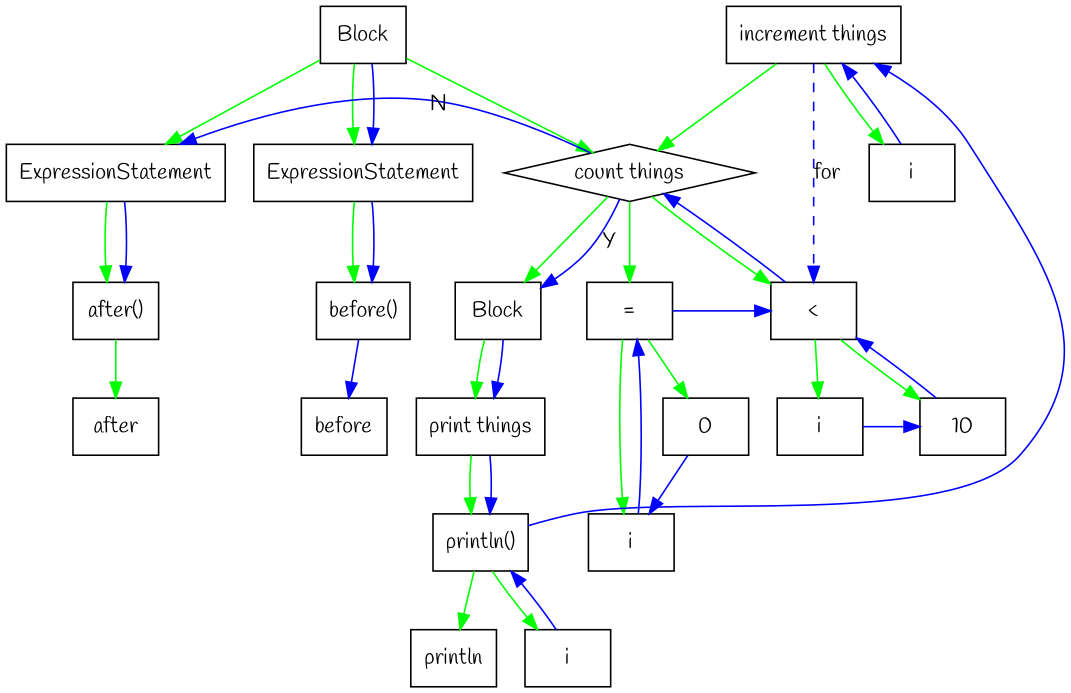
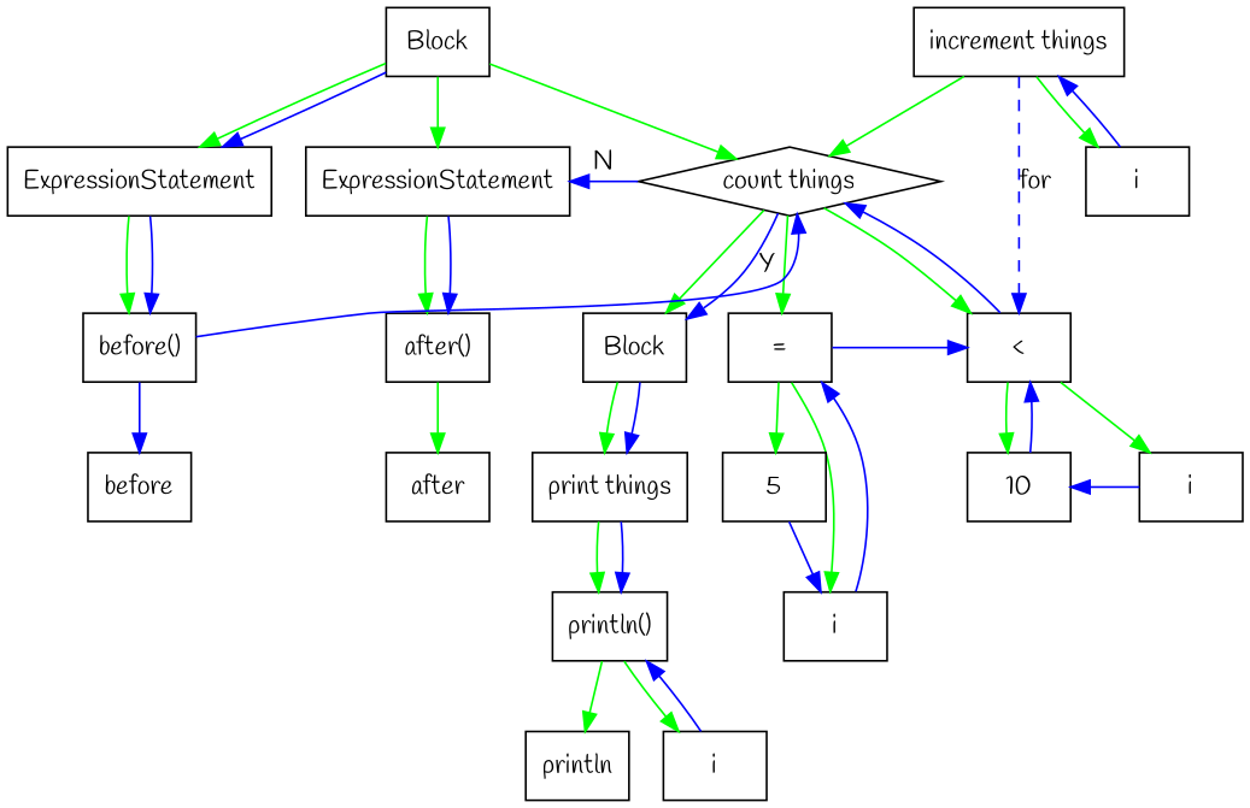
  digraph {
    compound=true
    fontname=Handlee
    node [fillcolor=white fontname=Handlee shape=rect style=filled]
    edge [color=green fontname=Handlee]
    n1 [label=Block]
    n2 [label=ExpressionStatement]
    n3 [label="count things" shape=diamond]
    n4 [label=ExpressionStatement]
    n5 [label="before()"]
    n6 [label="="]
    n7 [label="<"]
    n8 [label=Block]
    n9 [label="after()"]
    n10 [label=before]
    n11 [label=i]
-   n12 [label=0]
+   n12 [label=5]
    n13 [label=i]
    n14 [label=10]
    n15 [label="increment things"]
    n16 [label=i]
    n17 [label="print things"]
    n18 [label="println()"]
    n19 [label=println]
    n20 [label=i]
    n21 [label=after]
    n1 -> n2
    n1 -> n2 [color=blue constraint=false]
    n1 -> n3
    n1 -> n4
    n2 -> n5
    n2 -> n5 [color=blue constraint=false]
    n3 -> n4 [color=blue constraint=false label=N]
    n3 -> n6
    n3 -> n7
    n3 -> n8
    n3 -> n8 [color=blue constraint=false label=Y]
    n4 -> n9
    n4 -> n9 [color=blue constraint=false]
+   n5 -> n3 [color=blue constraint=false]
    n5 -> n10 [color=blue]
    n6 -> n7 [color=blue constraint=false]
    n6 -> n11
    n6 -> n12
    n7 -> n3 [color=blue constraint=false]
    n7 -> n13
    n7 -> n14
    n8 -> n17
    n8 -> n17 [color=blue constraint=false]
    n9 -> n21
    n11 -> n6 [color=blue constraint=false]
    n12 -> n11 [color=blue]
    n13 -> n14 [color=blue constraint=false]
    n14 -> n7 [color=blue constraint=false]
    n15 -> n3
    n15 -> n7 [color=blue label=for style=dashed]
    n15 -> n16
    n16 -> n15 [color=blue constraint=false]
    n17 -> n18
    n17 -> n18 [color=blue constraint=false]
-   n18 -> n15 [color=blue constraint=false]
    n18 -> n19
    n18 -> n20
    n20 -> n18 [color=blue constraint=false]
  }
